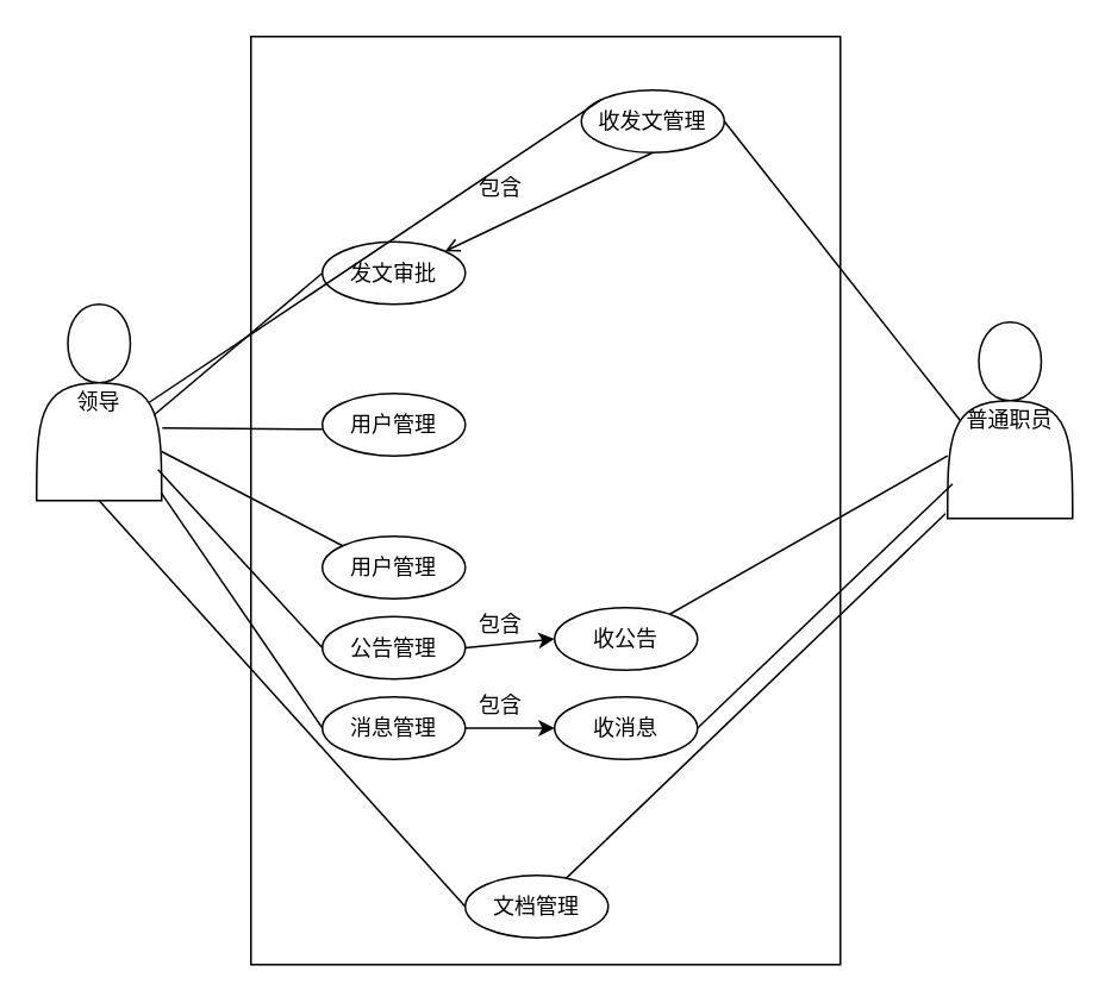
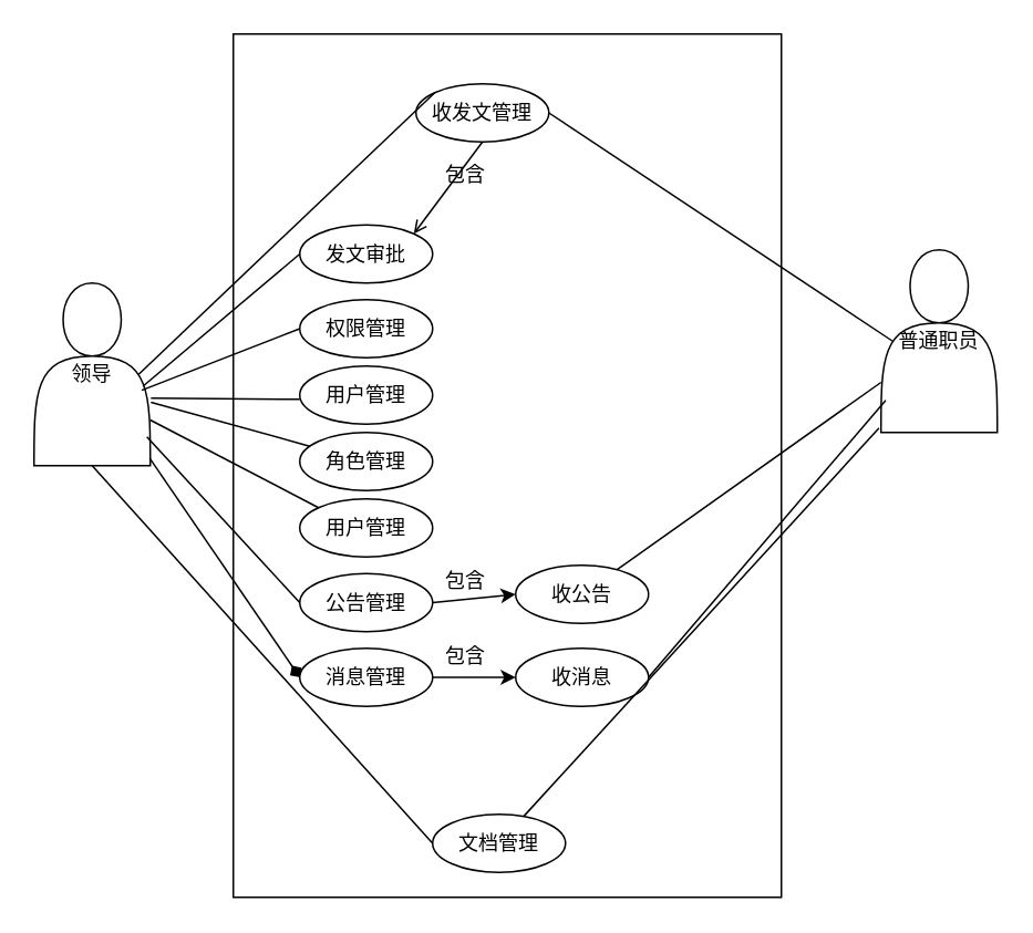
  <mxCell id="0" />
  <mxCell id="1" parent="0" />
  <mxCell id="2" value="领导" style="shape=actor;whiteSpace=wrap;html=1;" vertex="1" parent="1"><mxGeometry x="20" y="170" width="70" height="110" as="geometry" /></mxCell>
  <mxCell id="3" value="" style="rounded=0;whiteSpace=wrap;html=1;align=left;" vertex="1" parent="1"><mxGeometry x="140" y="20" width="330" height="520" as="geometry" /></mxCell>
- <mxCell id="4" value="普通职员" style="shape=actor;whiteSpace=wrap;html=1;" vertex="1" parent="1"><mxGeometry x="530" y="180" width="70" height="110" as="geometry" /></mxCell>
+ <mxCell id="4" value="普通职员" style="shape=actor;whiteSpace=wrap;html=1;" vertex="1" parent="1"><mxGeometry x="530" y="150" width="70" height="110" as="geometry" /></mxCell>
+ <mxCell id="5" value="权限管理" style="ellipse;whiteSpace=wrap;html=1;" vertex="1" parent="1"><mxGeometry x="180" y="180" width="80" height="35" as="geometry" /></mxCell>
  <mxCell id="6" value="用户管理" style="ellipse;whiteSpace=wrap;html=1;" vertex="1" parent="1"><mxGeometry x="180" y="220" width="80" height="35" as="geometry" /></mxCell>
+ <mxCell id="7" value="角色管理" style="ellipse;whiteSpace=wrap;html=1;" vertex="1" parent="1"><mxGeometry x="180" y="260" width="80" height="35" as="geometry" /></mxCell>
  <mxCell id="8" value="用户管理" style="ellipse;whiteSpace=wrap;html=1;" vertex="1" parent="1"><mxGeometry x="180" y="300" width="80" height="35" as="geometry" /></mxCell>
  <mxCell id="9" value="文档管理" style="ellipse;whiteSpace=wrap;html=1;" vertex="1" parent="1"><mxGeometry x="260" y="490" width="80" height="35" as="geometry" /></mxCell>
  <mxCell id="10" value="公告管理" style="ellipse;whiteSpace=wrap;html=1;" vertex="1" parent="1"><mxGeometry x="180" y="345" width="80" height="35" as="geometry" /></mxCell>
  <mxCell id="11" value="收公告" style="ellipse;whiteSpace=wrap;html=1;" vertex="1" parent="1"><mxGeometry x="310" y="340" width="80" height="35" as="geometry" /></mxCell>
  <mxCell id="12" value="消息管理" style="ellipse;whiteSpace=wrap;html=1;" vertex="1" parent="1"><mxGeometry x="180" y="390" width="80" height="35" as="geometry" /></mxCell>
  <mxCell id="13" value="收消息" style="ellipse;whiteSpace=wrap;html=1;" vertex="1" parent="1"><mxGeometry x="310" y="390" width="80" height="35" as="geometry" /></mxCell>
- <mxCell id="14" value="收发文管理" style="ellipse;whiteSpace=wrap;html=1;" vertex="1" parent="1"><mxGeometry x="325" y="50" width="80" height="35" as="geometry" /></mxCell>
+ <mxCell id="14" value="收发文管理" style="ellipse;whiteSpace=wrap;html=1;" vertex="1" parent="1"><mxGeometry x="250" y="50" width="80" height="35" as="geometry" /></mxCell>
  <mxCell id="15" value="发文审批" style="ellipse;whiteSpace=wrap;html=1;" vertex="1" parent="1"><mxGeometry x="180" y="135" width="80" height="35" as="geometry" /></mxCell>
  <mxCell id="16" value="" style="endArrow=open;html=1;rounded=0;entryX=1;entryY=0;entryDx=0;entryDy=0;exitX=0.5;exitY=1;exitDx=0;exitDy=0;" edge="1" parent="1" source="14" target="15"><mxGeometry width="50" height="50" relative="1" as="geometry"><mxPoint x="400" y="290" as="sourcePoint" /><mxPoint x="450" y="240" as="targetPoint" /><Array as="points" /></mxGeometry></mxCell>
  <mxCell id="17" value="包含" style="text;html=1;strokeColor=none;fillColor=none;align=center;verticalAlign=middle;whiteSpace=wrap;rounded=0;" vertex="1" parent="1"><mxGeometry x="250" y="90" width="60" height="30" as="geometry" /></mxCell>
  <mxCell id="18" value="" style="endArrow=classic;html=1;rounded=0;exitX=1;exitY=0.5;exitDx=0;exitDy=0;entryX=0;entryY=0.5;entryDx=0;entryDy=0;" edge="1" parent="1" source="10" target="11"><mxGeometry width="50" height="50" relative="1" as="geometry"><mxPoint x="400" y="290" as="sourcePoint" /><mxPoint x="450" y="240" as="targetPoint" /></mxGeometry></mxCell>
  <mxCell id="19" value="包含" style="text;html=1;strokeColor=none;fillColor=none;align=center;verticalAlign=middle;whiteSpace=wrap;rounded=0;" vertex="1" parent="1"><mxGeometry x="250" y="335" width="60" height="30" as="geometry" /></mxCell>
  <mxCell id="20" value="包含" style="text;html=1;strokeColor=none;fillColor=none;align=center;verticalAlign=middle;whiteSpace=wrap;rounded=0;" vertex="1" parent="1"><mxGeometry x="250" y="380" width="60" height="30" as="geometry" /></mxCell>
  <mxCell id="21" value="" style="endArrow=classic;html=1;rounded=0;exitX=1;exitY=0.5;exitDx=0;exitDy=0;entryX=0;entryY=0.5;entryDx=0;entryDy=0;" edge="1" parent="1" source="12" target="13"><mxGeometry width="50" height="50" relative="1" as="geometry"><mxPoint x="400" y="290" as="sourcePoint" /><mxPoint x="450" y="240" as="targetPoint" /></mxGeometry></mxCell>
  <mxCell id="22" value="" style="endArrow=none;html=1;rounded=0;exitX=0.9;exitY=0.5;exitDx=0;exitDy=0;exitPerimeter=0;entryX=0;entryY=0;entryDx=0;entryDy=0;" edge="1" parent="1" source="2" target="14"><mxGeometry width="50" height="50" relative="1" as="geometry"><mxPoint x="400" y="290" as="sourcePoint" /><mxPoint x="450" y="240" as="targetPoint" /></mxGeometry></mxCell>
  <mxCell id="23" value="" style="endArrow=none;html=1;rounded=0;exitX=0.937;exitY=0.565;exitDx=0;exitDy=0;exitPerimeter=0;entryX=0;entryY=0.5;entryDx=0;entryDy=0;" edge="1" parent="1" source="2" target="15"><mxGeometry width="50" height="50" relative="1" as="geometry"><mxPoint x="400" y="290" as="sourcePoint" /><mxPoint x="450" y="240" as="targetPoint" /></mxGeometry></mxCell>
+ <mxCell id="24" value="" style="endArrow=none;html=1;rounded=0;exitX=0.926;exitY=0.587;exitDx=0;exitDy=0;exitPerimeter=0;entryX=0;entryY=0.5;entryDx=0;entryDy=0;" edge="1" parent="1" source="2" target="5"><mxGeometry width="50" height="50" relative="1" as="geometry"><mxPoint x="400" y="290" as="sourcePoint" /><mxPoint x="450" y="240" as="targetPoint" /></mxGeometry></mxCell>
  <mxCell id="25" value="" style="endArrow=none;html=1;rounded=0;exitX=1.006;exitY=0.631;exitDx=0;exitDy=0;exitPerimeter=0;" edge="1" parent="1" source="2"><mxGeometry width="50" height="50" relative="1" as="geometry"><mxPoint x="400" y="290" as="sourcePoint" /><mxPoint x="180" y="240" as="targetPoint" /></mxGeometry></mxCell>
+ <mxCell id="26" value="" style="endArrow=none;html=1;rounded=0;exitX=1.006;exitY=0.653;exitDx=0;exitDy=0;exitPerimeter=0;" edge="1" parent="1" source="2" target="7"><mxGeometry width="50" height="50" relative="1" as="geometry"><mxPoint x="400" y="290" as="sourcePoint" /><mxPoint x="450" y="240" as="targetPoint" /></mxGeometry></mxCell>
  <mxCell id="27" value="" style="endArrow=none;html=1;rounded=0;exitX=1;exitY=0.75;exitDx=0;exitDy=0;entryX=0;entryY=0;entryDx=0;entryDy=0;" edge="1" parent="1" source="2" target="8"><mxGeometry width="50" height="50" relative="1" as="geometry"><mxPoint x="400" y="290" as="sourcePoint" /><mxPoint x="450" y="240" as="targetPoint" /></mxGeometry></mxCell>
  <mxCell id="28" value="" style="endArrow=none;html=1;rounded=0;exitX=0.971;exitY=0.842;exitDx=0;exitDy=0;exitPerimeter=0;entryX=0;entryY=0.5;entryDx=0;entryDy=0;" edge="1" parent="1" source="2" target="10"><mxGeometry width="50" height="50" relative="1" as="geometry"><mxPoint x="400" y="290" as="sourcePoint" /><mxPoint x="450" y="240" as="targetPoint" /></mxGeometry></mxCell>
- <mxCell id="29" value="" style="endArrow=none;html=1;rounded=0;exitX=0.994;exitY=0.958;exitDx=0;exitDy=0;exitPerimeter=0;entryX=0;entryY=0.5;entryDx=0;entryDy=0;" edge="1" parent="1" source="2" target="12"><mxGeometry width="50" height="50" relative="1" as="geometry"><mxPoint x="400" y="290" as="sourcePoint" /><mxPoint x="450" y="240" as="targetPoint" /></mxGeometry></mxCell>
+ <mxCell id="29" value="" style="endArrow=diamond;html=1;rounded=0;exitX=0.994;exitY=0.958;exitDx=0;exitDy=0;exitPerimeter=0;entryX=0;entryY=0.5;entryDx=0;entryDy=0;" edge="1" parent="1" source="2" target="12"><mxGeometry width="50" height="50" relative="1" as="geometry"><mxPoint x="400" y="290" as="sourcePoint" /><mxPoint x="450" y="240" as="targetPoint" /></mxGeometry></mxCell>
  <mxCell id="30" value="" style="endArrow=none;html=1;rounded=0;exitX=1;exitY=0.5;exitDx=0;exitDy=0;entryX=0.1;entryY=0.5;entryDx=0;entryDy=0;entryPerimeter=0;" edge="1" parent="1" source="14" target="4"><mxGeometry width="50" height="50" relative="1" as="geometry"><mxPoint x="400" y="290" as="sourcePoint" /><mxPoint x="450" y="240" as="targetPoint" /></mxGeometry></mxCell>
  <mxCell id="31" value="" style="endArrow=none;html=1;rounded=0;" edge="1" parent="1" source="11" target="4"><mxGeometry width="50" height="50" relative="1" as="geometry"><mxPoint x="400" y="290" as="sourcePoint" /><mxPoint x="450" y="240" as="targetPoint" /></mxGeometry></mxCell>
  <mxCell id="32" value="" style="endArrow=none;html=1;rounded=0;entryX=0.04;entryY=0.824;entryDx=0;entryDy=0;entryPerimeter=0;exitX=1;exitY=0.5;exitDx=0;exitDy=0;" edge="1" parent="1" source="13" target="4"><mxGeometry width="50" height="50" relative="1" as="geometry"><mxPoint x="400" y="290" as="sourcePoint" /><mxPoint x="450" y="240" as="targetPoint" /></mxGeometry></mxCell>
  <mxCell id="33" value="" style="endArrow=none;html=1;rounded=0;entryX=-0.017;entryY=0.976;entryDx=0;entryDy=0;entryPerimeter=0;" edge="1" parent="1" source="9" target="4"><mxGeometry width="50" height="50" relative="1" as="geometry"><mxPoint x="400" y="290" as="sourcePoint" /><mxPoint x="450" y="240" as="targetPoint" /></mxGeometry></mxCell>
  <mxCell id="34" value="" style="endArrow=none;html=1;rounded=0;exitX=0;exitY=0.5;exitDx=0;exitDy=0;entryX=0.5;entryY=1;entryDx=0;entryDy=0;" edge="1" parent="1" source="9" target="2"><mxGeometry width="50" height="50" relative="1" as="geometry"><mxPoint x="400" y="290" as="sourcePoint" /><mxPoint x="450" y="240" as="targetPoint" /></mxGeometry></mxCell>
